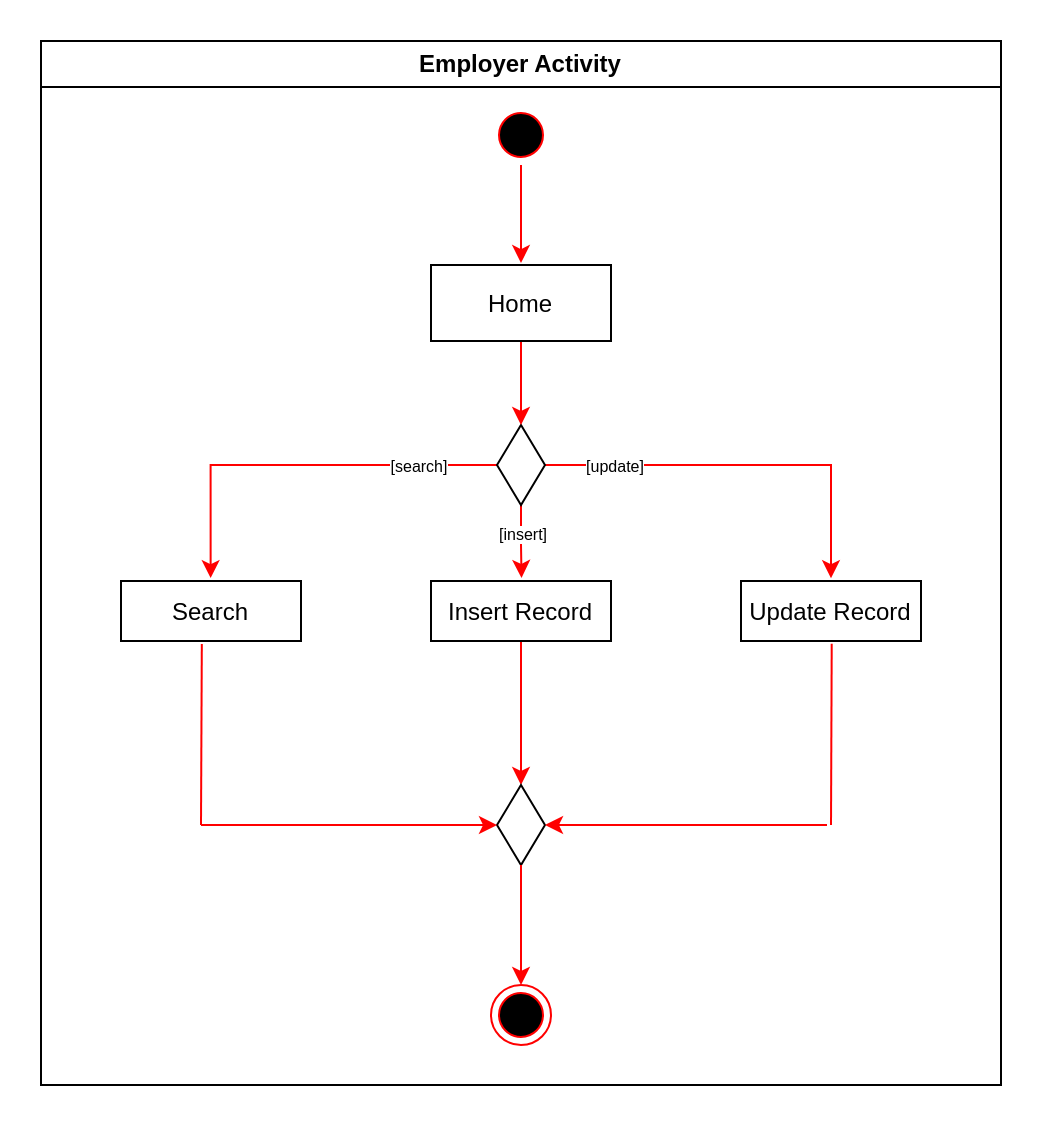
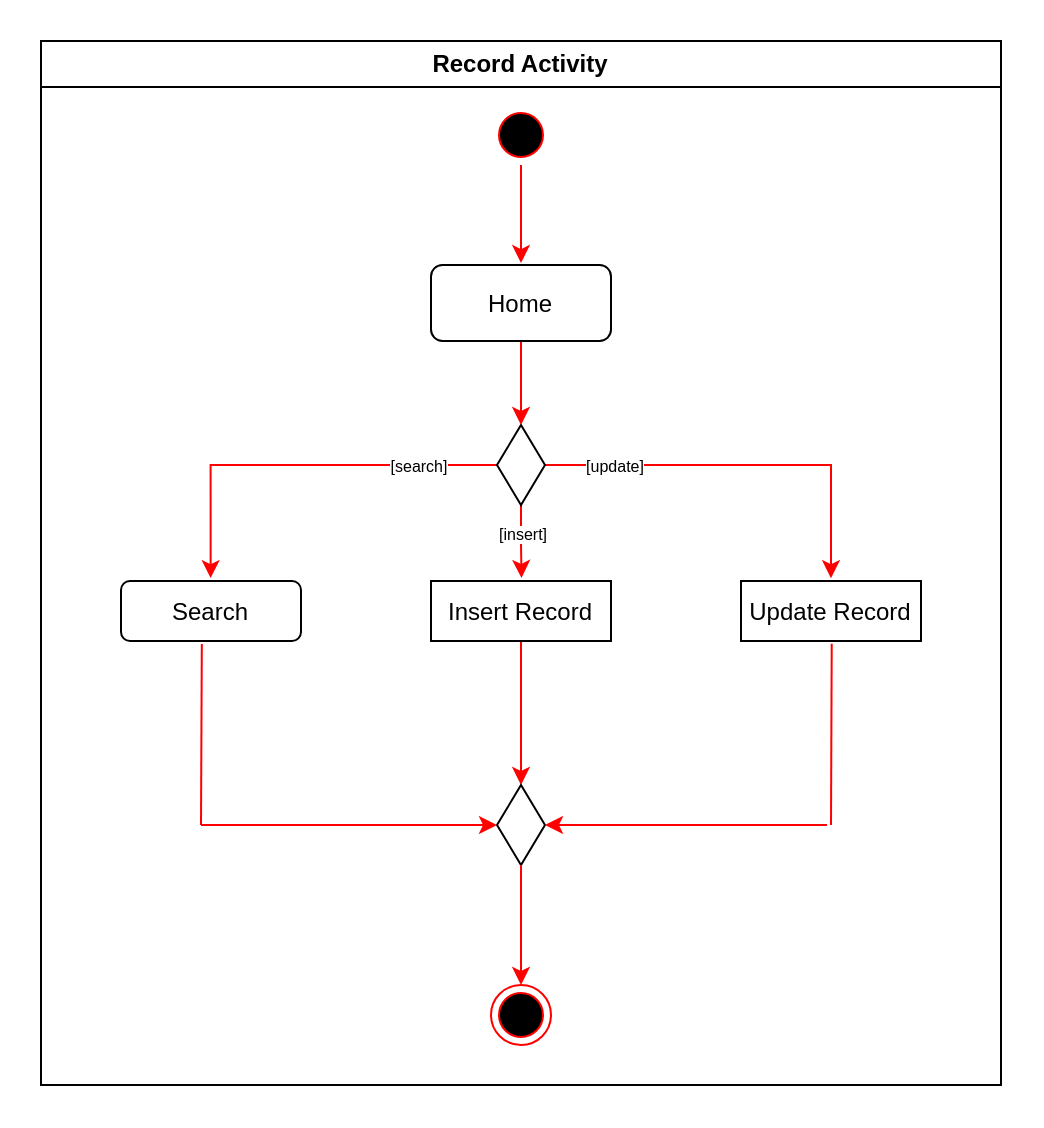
  <mxCell id="0" />
  <mxCell id="1" parent="0" />
- <mxCell id="2" value="Employer Activity" style="swimlane;whiteSpace=wrap" parent="1" vertex="1"><mxGeometry x="20" y="20" width="480" height="522" as="geometry" /></mxCell>
+ <mxCell id="2" value="Record Activity" style="swimlane;whiteSpace=wrap" parent="1" vertex="1"><mxGeometry x="20" y="20" width="480" height="522" as="geometry" /></mxCell>
  <mxCell id="3" value="" style="ellipse;shape=startState;fillColor=#000000;strokeColor=#ff0000;" parent="2" vertex="1"><mxGeometry x="225" y="32" width="30" height="30" as="geometry" /></mxCell>
  <mxCell id="4" style="edgeStyle=orthogonalEdgeStyle;rounded=0;orthogonalLoop=1;jettySize=auto;html=1;entryX=0.498;entryY=-0.048;entryDx=0;entryDy=0;strokeColor=#FF0000;entryPerimeter=0;" edge="1" parent="2" source="10" target="14"><mxGeometry relative="1" as="geometry" /></mxCell>
  <mxCell id="5" value="[search]" style="edgeLabel;html=1;align=center;verticalAlign=middle;resizable=0;points=[];fontSize=8;" vertex="1" connectable="0" parent="4"><mxGeometry x="-0.597" relative="1" as="geometry"><mxPoint as="offset" /></mxGeometry></mxCell>
  <mxCell id="6" style="edgeStyle=orthogonalEdgeStyle;rounded=0;orthogonalLoop=1;jettySize=auto;html=1;strokeColor=#FF0000;entryX=0.5;entryY=-0.046;entryDx=0;entryDy=0;entryPerimeter=0;" edge="1" parent="2" source="10" target="11"><mxGeometry relative="1" as="geometry"><mxPoint x="395" y="262" as="targetPoint" /></mxGeometry></mxCell>
  <mxCell id="7" value="[update]" style="edgeLabel;html=1;align=center;verticalAlign=middle;resizable=0;points=[];fontSize=8;" vertex="1" connectable="0" parent="6"><mxGeometry x="-0.655" relative="1" as="geometry"><mxPoint as="offset" /></mxGeometry></mxCell>
  <mxCell id="8" style="edgeStyle=orthogonalEdgeStyle;rounded=0;orthogonalLoop=1;jettySize=auto;html=1;entryX=0.503;entryY=-0.051;entryDx=0;entryDy=0;strokeColor=#FF0000;entryPerimeter=0;" edge="1" parent="2" source="10" target="13"><mxGeometry relative="1" as="geometry" /></mxCell>
  <mxCell id="9" value="[insert]" style="edgeLabel;html=1;align=center;verticalAlign=middle;resizable=0;points=[];fontSize=8;" vertex="1" connectable="0" parent="8"><mxGeometry x="-0.238" relative="1" as="geometry"><mxPoint as="offset" /></mxGeometry></mxCell>
  <mxCell id="10" value="" style="rhombus;whiteSpace=wrap;html=1;" vertex="1" parent="2"><mxGeometry x="228" y="192" width="24" height="40" as="geometry" /></mxCell>
  <mxCell id="11" value="Update Record" style="" vertex="1" parent="2"><mxGeometry x="350" y="270" width="90" height="30" as="geometry" /></mxCell>
  <mxCell id="12" style="edgeStyle=orthogonalEdgeStyle;rounded=0;orthogonalLoop=1;jettySize=auto;html=1;entryX=0.5;entryY=0;entryDx=0;entryDy=0;fontSize=8;strokeColor=#FF0000;" edge="1" parent="2" source="13" target="18"><mxGeometry relative="1" as="geometry" /></mxCell>
  <mxCell id="13" value="Insert Record" style="" vertex="1" parent="2"><mxGeometry x="195" y="270" width="90" height="30" as="geometry" /></mxCell>
- <mxCell id="14" value="Search" style="" vertex="1" parent="2"><mxGeometry x="40" y="270" width="90" height="30" as="geometry" /></mxCell>
+ <mxCell id="14" value="Search" style="rounded=1;" vertex="1" parent="2"><mxGeometry x="40" y="270" width="90" height="30" as="geometry" /></mxCell>
  <mxCell id="15" style="edgeStyle=orthogonalEdgeStyle;rounded=0;orthogonalLoop=1;jettySize=auto;html=1;entryX=0.5;entryY=0;entryDx=0;entryDy=0;strokeColor=#FF0000;" edge="1" parent="2" source="16" target="10"><mxGeometry relative="1" as="geometry" /></mxCell>
- <mxCell id="16" value="Home" style="" vertex="1" parent="2"><mxGeometry x="195" y="112" width="90" height="38" as="geometry" /></mxCell>
+ <mxCell id="16" value="Home" style="rounded=1;" vertex="1" parent="2"><mxGeometry x="195" y="112" width="90" height="38" as="geometry" /></mxCell>
  <mxCell id="17" value="" style="endArrow=classic;html=1;rounded=0;strokeColor=#FF0000;exitX=0.5;exitY=1;exitDx=0;exitDy=0;entryX=0.5;entryY=-0.026;entryDx=0;entryDy=0;entryPerimeter=0;" edge="1" parent="2" source="3" target="16"><mxGeometry width="50" height="50" relative="1" as="geometry"><mxPoint x="150" y="122" as="sourcePoint" /><mxPoint x="200" y="72" as="targetPoint" /></mxGeometry></mxCell>
  <mxCell id="18" value="" style="rhombus;whiteSpace=wrap;html=1;" vertex="1" parent="2"><mxGeometry x="228" y="372" width="24" height="40" as="geometry" /></mxCell>
  <mxCell id="19" value="" style="endArrow=none;html=1;rounded=0;fontSize=8;strokeColor=#FF0000;entryX=0.449;entryY=1.051;entryDx=0;entryDy=0;entryPerimeter=0;" edge="1" parent="2" target="14"><mxGeometry width="50" height="50" relative="1" as="geometry"><mxPoint x="80" y="392" as="sourcePoint" /><mxPoint x="90" y="312" as="targetPoint" /></mxGeometry></mxCell>
  <mxCell id="20" value="" style="endArrow=none;html=1;rounded=0;fontSize=8;strokeColor=#FF0000;entryX=0.504;entryY=1.047;entryDx=0;entryDy=0;entryPerimeter=0;" edge="1" parent="2" target="11"><mxGeometry width="50" height="50" relative="1" as="geometry"><mxPoint x="395" y="392" as="sourcePoint" /><mxPoint x="390" y="312" as="targetPoint" /></mxGeometry></mxCell>
  <mxCell id="21" value="" style="endArrow=classic;html=1;rounded=0;fontSize=8;strokeColor=#FF0000;entryX=0;entryY=0.5;entryDx=0;entryDy=0;" edge="1" parent="2" target="18"><mxGeometry width="50" height="50" relative="1" as="geometry"><mxPoint x="80" y="392" as="sourcePoint" /><mxPoint x="200" y="372" as="targetPoint" /></mxGeometry></mxCell>
  <mxCell id="22" value="" style="endArrow=classic;html=1;rounded=0;fontSize=8;strokeColor=#FF0000;entryX=1;entryY=0.5;entryDx=0;entryDy=0;" edge="1" parent="2" target="18"><mxGeometry width="50" height="50" relative="1" as="geometry"><mxPoint x="393" y="392.05" as="sourcePoint" /><mxPoint x="255.0" y="391.93" as="targetPoint" /></mxGeometry></mxCell>
  <mxCell id="23" value="" style="endArrow=classic;html=1;rounded=0;fontSize=8;strokeColor=#FF0000;exitX=0.5;exitY=1;exitDx=0;exitDy=0;entryX=0.5;entryY=0;entryDx=0;entryDy=0;" edge="1" parent="2" source="18" target="24"><mxGeometry width="50" height="50" relative="1" as="geometry"><mxPoint x="160" y="492" as="sourcePoint" /><mxPoint x="210" y="442" as="targetPoint" /></mxGeometry></mxCell>
  <mxCell id="24" value="" style="ellipse;html=1;shape=endState;fillColor=#000000;strokeColor=#ff0000;fontSize=8;" vertex="1" parent="2"><mxGeometry x="225" y="472" width="30" height="30" as="geometry" /></mxCell>
